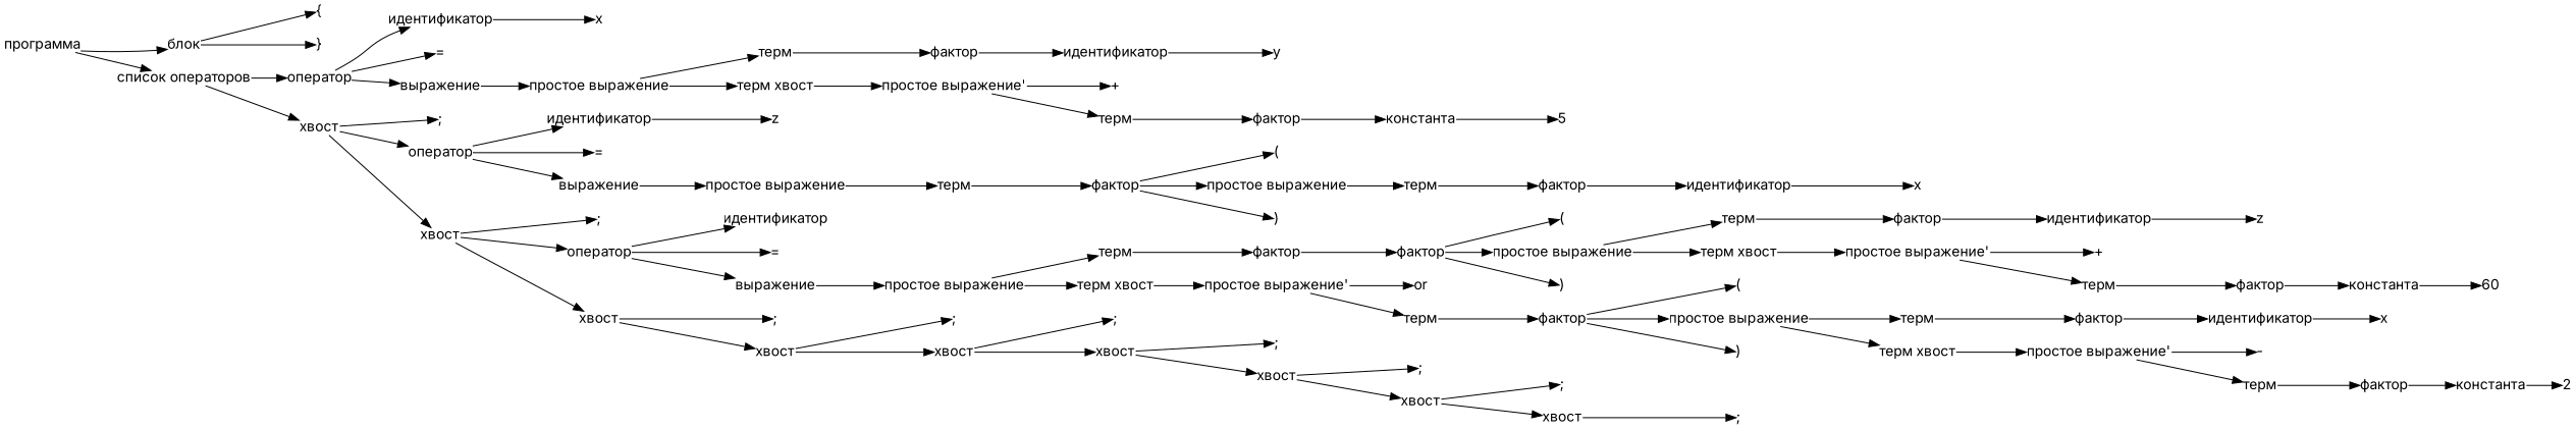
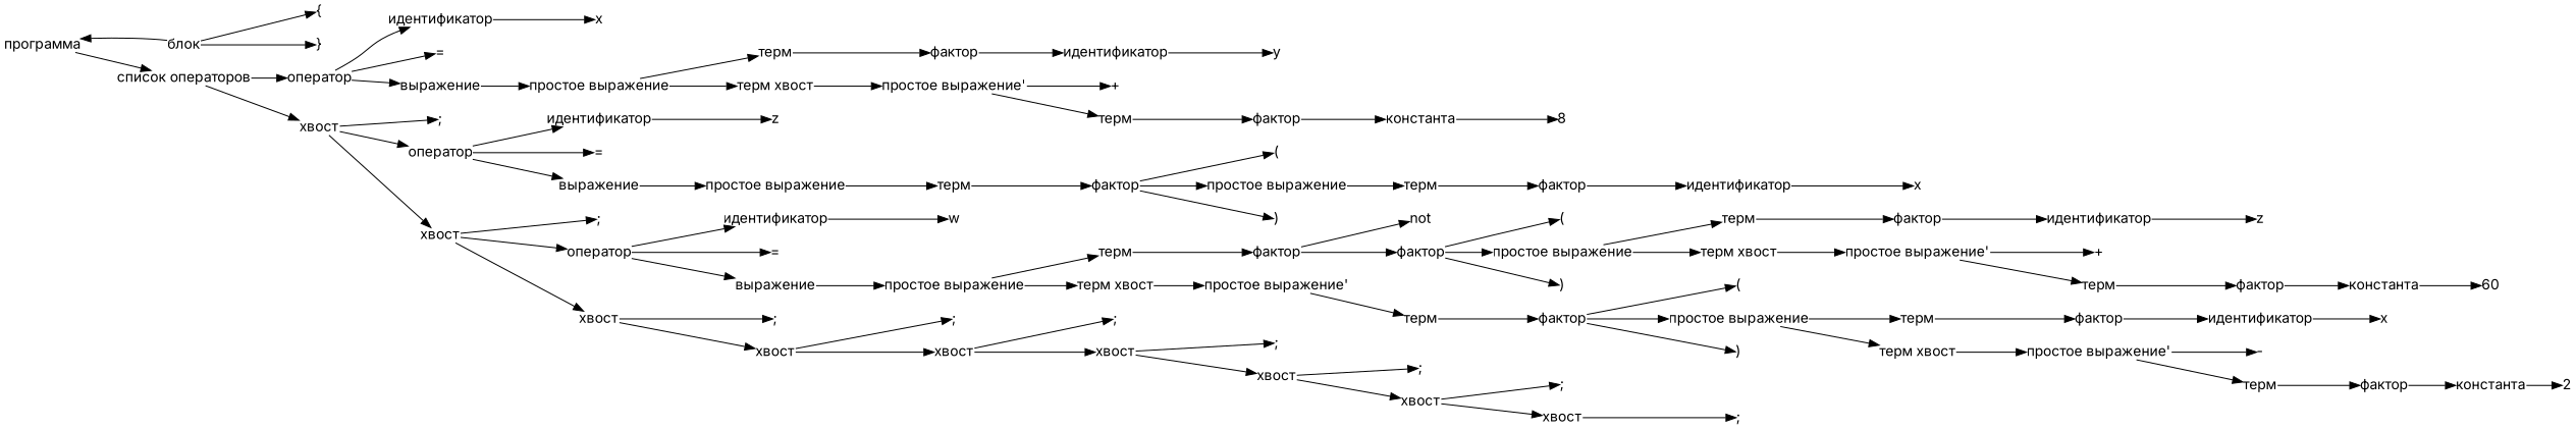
  digraph {
    fontname=Inter
    rankdir=LR
    node [fontname=Inter shape=plain]
    edge [fontname=Inter]
    n1 [label=<программа>]
    n2 [label=<блок>]
    n3 [label=<список операторов>]
    n4 [label="{"]
    n5 [label="}"]
    n6 [label="оператор"]
    n7 [label=<хвост>]
    n8 [label=<идентификатор>]
    n9 [label="="]
    n10 [label=<выражение>]
    n11 [label=";"]
    n12 [label="оператор"]
    n13 [label=<хвост>]
    n14 [label=x]
    n15 [label=<простое выражение>]
    n16 [label=<терм>]
    n17 [label=<терм хвост>]
    n18 [label=<фактор>]
    n19 [label=<простое выражение'>]
    n20 [label=<идентификатор>]
    n21 [label=y]
    n22 [label="+"]
    n23 [label=<терм>]
    n24 [label=<фактор>]
    n25 [label=<константа>]
-   n26 [label=5]
+   n26 [label=8]
    n27 [label=<идентификатор>]
    n28 [label="="]
    n29 [label=<выражение>]
    n30 [label=";"]
    n31 [label="оператор"]
    n32 [label=<хвост>]
    n33 [label=z]
    n34 [label=<простое выражение>]
    n35 [label=<терм>]
    n36 [label=<фактор>]
    n37 [label="("]
    n38 [label=<простое выражение>]
    n39 [label=")"]
    n40 [label=<терм>]
    n41 [label=<фактор>]
    n42 [label=<идентификатор>]
    n43 [label=x]
    n44 [label=<идентификатор>]
    n45 [label="="]
    n46 [label=<выражение>]
    n47 [label=";"]
    n48 [label=<хвост>]
+   n49 [label=w]
    n50 [label=<простое выражение>]
    n51 [label=<терм>]
    n52 [label=<терм хвост>]
    n53 [label=<фактор>]
    n54 [label=<простое выражение'>]
+   n55 [label=not]
    n56 [label=<фактор>]
    n57 [label="("]
    n58 [label=<простое выражение>]
    n59 [label=")"]
    n60 [label=<терм>]
    n61 [label=<терм хвост>]
    n62 [label=<фактор>]
    n63 [label=<простое выражение'>]
    n64 [label=<идентификатор>]
    n65 [label=z]
    n66 [label="+"]
    n67 [label=<терм>]
    n68 [label=<фактор>]
    n69 [label=<константа>]
    n70 [label=60]
-   n71 [label=or]
    n72 [label=<терм>]
    n73 [label=<фактор>]
    n74 [label="("]
    n75 [label=<простое выражение>]
    n76 [label=")"]
    n77 [label=<терм>]
    n78 [label=<терм хвост>]
    n79 [label=<фактор>]
    n80 [label=<простое выражение'>]
    n81 [label=<идентификатор>]
    n82 [label=x]
    n83 [label="-"]
    n84 [label=<терм>]
    n85 [label=<фактор>]
    n86 [label=<константа>]
    n87 [label=2]
    n88 [label=";"]
    n89 [label=<хвост>]
    n90 [label=";"]
    n91 [label=<хвост>]
    n92 [label=";"]
    n93 [label=<хвост>]
    n94 [label=";"]
    n95 [label=<хвост>]
    n96 [label=";"]
    n97 [label=<хвост>]
    n98 [label=";"]
-   n1 -> n2
+   n2 -> n1
    n1 -> n3
    n2 -> n4
    n2 -> n5
    n3 -> n6
    n3 -> n7
    n6 -> n8
    n6 -> n9
    n6 -> n10
    n7 -> n11
    n7 -> n12
    n7 -> n13
    n8 -> n14
    n10 -> n15
    n12 -> n27
    n12 -> n28
    n12 -> n29
    n13 -> n30
    n13 -> n31
    n13 -> n32
    n15 -> n16
    n15 -> n17
    n16 -> n18
    n17 -> n19
    n18 -> n20
    n19 -> n22
    n19 -> n23
    n20 -> n21
    n23 -> n24
    n24 -> n25
    n25 -> n26
    n27 -> n33
    n29 -> n34
    n31 -> n44
    n31 -> n45
    n31 -> n46
    n32 -> n47
    n32 -> n48
    n34 -> n35
    n35 -> n36
    n36 -> n37
    n36 -> n38
    n36 -> n39
    n38 -> n40
    n40 -> n41
    n41 -> n42
    n42 -> n43
+   n44 -> n49
    n46 -> n50
    n48 -> n88
    n48 -> n89
    n50 -> n51
    n50 -> n52
    n51 -> n53
    n52 -> n54
+   n53 -> n55
    n53 -> n56
-   n54 -> n71
    n54 -> n72
    n56 -> n57
    n56 -> n58
    n56 -> n59
    n58 -> n60
    n58 -> n61
    n60 -> n62
    n61 -> n63
    n62 -> n64
    n63 -> n66
    n63 -> n67
    n64 -> n65
    n67 -> n68
    n68 -> n69
    n69 -> n70
    n72 -> n73
    n73 -> n74
    n73 -> n75
    n73 -> n76
    n75 -> n77
    n75 -> n78
    n77 -> n79
    n78 -> n80
    n79 -> n81
    n80 -> n83
    n80 -> n84
    n81 -> n82
    n84 -> n85
    n85 -> n86
    n86 -> n87
    n89 -> n90
    n89 -> n91
    n91 -> n92
    n91 -> n93
    n93 -> n94
    n93 -> n95
    n95 -> n96
    n95 -> n97
    n97 -> n98
  }
